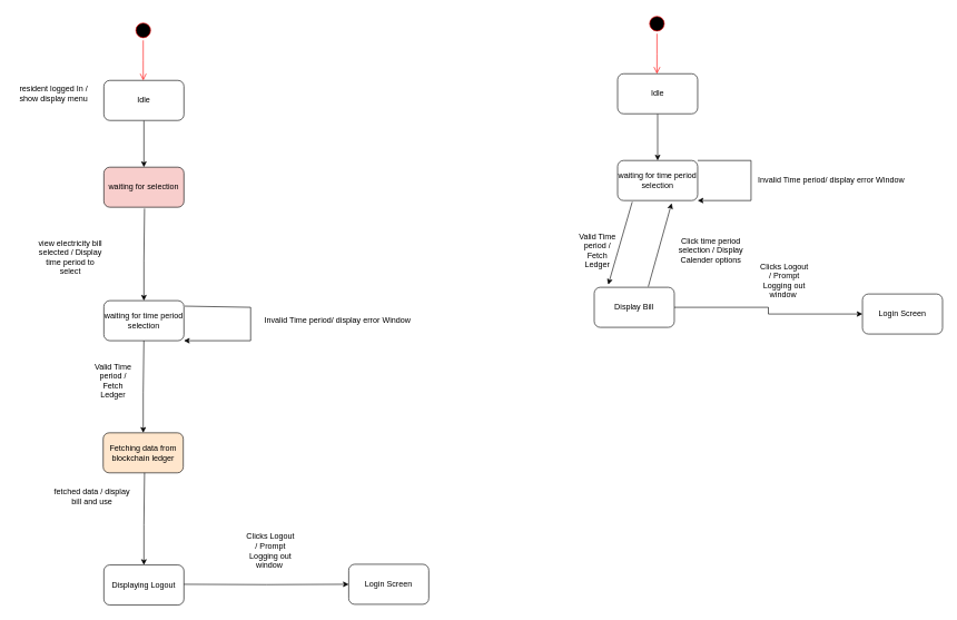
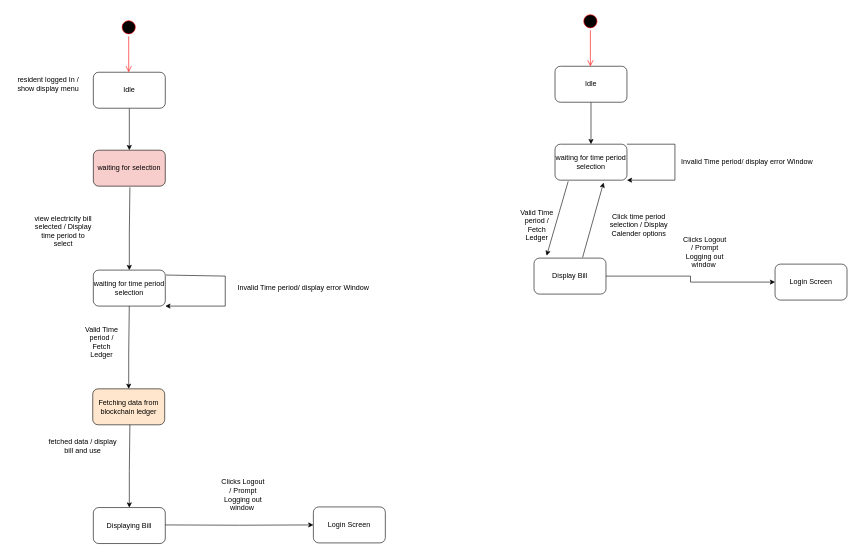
  <mxCell id="0" />
  <mxCell id="1" parent="0" />
  <mxCell id="2" style="edgeStyle=orthogonalEdgeStyle;rounded=0;orthogonalLoop=1;jettySize=auto;html=1;entryX=0.5;entryY=0;entryDx=0;entryDy=0;" edge="1" parent="1" source="3" target="4"><mxGeometry relative="1" as="geometry" /></mxCell>
  <mxCell id="3" value="Idle" style="rounded=1;whiteSpace=wrap;html=1;" vertex="1" parent="1"><mxGeometry x="155" y="120" width="120" height="60" as="geometry" /></mxCell>
  <mxCell id="4" value="waiting for selection" style="rounded=1;whiteSpace=wrap;html=1;fillColor=#f8cecc;" vertex="1" parent="1"><mxGeometry x="155" y="250" width="120" height="60" as="geometry" /></mxCell>
  <mxCell id="5" value="waiting for time period selection" style="rounded=1;whiteSpace=wrap;html=1;" vertex="1" parent="1"><mxGeometry x="155" y="450" width="120" height="60" as="geometry" /></mxCell>
  <mxCell id="6" value="" style="ellipse;html=1;shape=startState;fillColor=#000000;strokeColor=#ff0000;" vertex="1" parent="1"><mxGeometry x="199" y="30" width="30" height="30" as="geometry" /></mxCell>
  <mxCell id="7" value="" style="edgeStyle=orthogonalEdgeStyle;html=1;verticalAlign=bottom;endArrow=open;endSize=8;strokeColor=#ff0000;rounded=0;" edge="1" parent="1" source="6"><mxGeometry relative="1" as="geometry"><mxPoint x="214" y="120" as="targetPoint" /></mxGeometry></mxCell>
  <mxCell id="8" value="resident logged In / show display menu" style="text;html=1;strokeColor=none;fillColor=none;align=center;verticalAlign=middle;whiteSpace=wrap;rounded=0;" vertex="1" parent="1"><mxGeometry x="20" y="125" width="120" height="30" as="geometry" /></mxCell>
  <mxCell id="9" value="view electricity bill selected / Display time period to select" style="text;html=1;strokeColor=none;fillColor=none;align=center;verticalAlign=middle;whiteSpace=wrap;rounded=0;" vertex="1" parent="1"><mxGeometry x="55" y="370" width="100" height="30" as="geometry" /></mxCell>
  <mxCell id="10" value="" style="endArrow=classic;html=1;rounded=0;exitX=0.183;exitY=1.033;exitDx=0;exitDy=0;exitPerimeter=0;" edge="1" parent="1"><mxGeometry width="50" height="50" relative="1" as="geometry"><mxPoint x="215.96" y="311.98" as="sourcePoint" /><mxPoint x="215" y="450" as="targetPoint" /><Array as="points"><mxPoint x="215" y="390" /></Array></mxGeometry></mxCell>
  <mxCell id="11" value="Invalid Time period/ display error Window" style="text;html=1;align=center;verticalAlign=middle;resizable=0;points=[];autosize=1;strokeColor=none;fillColor=none;" vertex="1" parent="1"><mxGeometry x="385" y="470" width="240" height="20" as="geometry" /></mxCell>
  <mxCell id="12" value="" style="endArrow=classic;html=1;rounded=0;exitX=1.01;exitY=0.137;exitDx=0;exitDy=0;exitPerimeter=0;entryX=1;entryY=1;entryDx=0;entryDy=0;" edge="1" parent="1"><mxGeometry width="50" height="50" relative="1" as="geometry"><mxPoint x="276.2" y="458.22" as="sourcePoint" /><mxPoint x="275" y="510" as="targetPoint" /><Array as="points"><mxPoint x="375" y="460" /><mxPoint x="375" y="510" /></Array></mxGeometry></mxCell>
  <mxCell id="13" value="Valid Time period / Fetch Ledger" style="text;html=1;strokeColor=none;fillColor=none;align=center;verticalAlign=middle;whiteSpace=wrap;rounded=0;" vertex="1" parent="1"><mxGeometry x="139" y="555" width="60" height="30" as="geometry" /></mxCell>
  <mxCell id="14" value="Fetching data from blockchain ledger" style="rounded=1;whiteSpace=wrap;html=1;fillColor=#ffe6cc;" vertex="1" parent="1"><mxGeometry x="154" y="648.02" width="120" height="60" as="geometry" /></mxCell>
  <mxCell id="15" value="" style="endArrow=classic;html=1;rounded=0;exitX=0.183;exitY=1.033;exitDx=0;exitDy=0;exitPerimeter=0;" edge="1" parent="1"><mxGeometry width="50" height="50" relative="1" as="geometry"><mxPoint x="214.96" y="510" as="sourcePoint" /><mxPoint x="214" y="648.02" as="targetPoint" /><Array as="points"><mxPoint x="214" y="588.02" /></Array></mxGeometry></mxCell>
  <mxCell id="16" value="fetched data / display bill and use" style="text;html=1;strokeColor=none;fillColor=none;align=center;verticalAlign=middle;whiteSpace=wrap;rounded=0;" vertex="1" parent="1"><mxGeometry x="75" y="728.02" width="125" height="30" as="geometry" /></mxCell>
- <mxCell id="17" value="Displaying Logout" style="rounded=1;whiteSpace=wrap;html=1;" vertex="1" parent="1"><mxGeometry x="155" y="846.04" width="120" height="60" as="geometry" /></mxCell>
+ <mxCell id="17" value="Displaying Bill" style="rounded=1;whiteSpace=wrap;html=1;" vertex="1" parent="1"><mxGeometry x="155" y="846.04" width="120" height="60" as="geometry" /></mxCell>
  <mxCell id="18" value="" style="endArrow=classic;html=1;rounded=0;exitX=0.183;exitY=1.033;exitDx=0;exitDy=0;exitPerimeter=0;" edge="1" parent="1"><mxGeometry width="50" height="50" relative="1" as="geometry"><mxPoint x="215.96" y="708.02" as="sourcePoint" /><mxPoint x="215" y="846.04" as="targetPoint" /><Array as="points"><mxPoint x="215" y="786.04" /></Array></mxGeometry></mxCell>
  <mxCell id="19" style="edgeStyle=orthogonalEdgeStyle;rounded=0;orthogonalLoop=1;jettySize=auto;html=1;entryX=0;entryY=0.5;entryDx=0;entryDy=0;" edge="1" parent="1" target="20"><mxGeometry relative="1" as="geometry"><mxPoint x="275" y="875" as="sourcePoint" /></mxGeometry></mxCell>
  <mxCell id="20" value="Login Screen" style="rounded=1;whiteSpace=wrap;html=1;" vertex="1" parent="1"><mxGeometry x="522" y="845" width="120" height="60" as="geometry" /></mxCell>
  <mxCell id="21" value="Clicks Logout / Prompt Logging out window&amp;nbsp;" style="text;html=1;strokeColor=none;fillColor=none;align=center;verticalAlign=middle;whiteSpace=wrap;rounded=0;" vertex="1" parent="1"><mxGeometry x="365" y="805" width="80" height="40" as="geometry" /></mxCell>
  <mxCell id="22" style="edgeStyle=orthogonalEdgeStyle;rounded=0;orthogonalLoop=1;jettySize=auto;html=1;entryX=0.5;entryY=0;entryDx=0;entryDy=0;" edge="1" parent="1" source="23" target="24"><mxGeometry relative="1" as="geometry" /></mxCell>
  <mxCell id="23" value="Idle" style="rounded=1;whiteSpace=wrap;html=1;" vertex="1" parent="1"><mxGeometry x="925" y="110" width="120" height="60" as="geometry" /></mxCell>
  <mxCell id="24" value="waiting for time period selection" style="rounded=1;whiteSpace=wrap;html=1;" vertex="1" parent="1"><mxGeometry x="925" y="240" width="120" height="60" as="geometry" /></mxCell>
  <mxCell id="25" style="edgeStyle=orthogonalEdgeStyle;rounded=0;orthogonalLoop=1;jettySize=auto;html=1;entryX=0;entryY=0.5;entryDx=0;entryDy=0;" edge="1" parent="1" source="26" target="34"><mxGeometry relative="1" as="geometry" /></mxCell>
  <mxCell id="26" value="Display Bill" style="rounded=1;whiteSpace=wrap;html=1;" vertex="1" parent="1"><mxGeometry x="890" y="430" width="120" height="60" as="geometry" /></mxCell>
  <mxCell id="27" value="" style="ellipse;html=1;shape=startState;fillColor=#000000;strokeColor=#ff0000;" vertex="1" parent="1"><mxGeometry x="969" width="30" height="30" as="geometry" y="20" /></mxCell>
  <mxCell id="28" value="" style="edgeStyle=orthogonalEdgeStyle;html=1;verticalAlign=bottom;endArrow=open;endSize=8;strokeColor=#ff0000;rounded=0;" edge="1" parent="1" source="27"><mxGeometry relative="1" as="geometry"><mxPoint x="984" y="110" as="targetPoint" /></mxGeometry></mxCell>
  <mxCell id="29" value="Valid Time period / Fetch Ledger" style="text;html=1;strokeColor=none;fillColor=none;align=center;verticalAlign=middle;whiteSpace=wrap;rounded=0;" vertex="1" parent="1"><mxGeometry x="865" y="360" width="60" height="30" as="geometry" /></mxCell>
  <mxCell id="30" value="" style="endArrow=classic;html=1;rounded=0;exitX=0.183;exitY=1.033;exitDx=0;exitDy=0;exitPerimeter=0;entryX=0.175;entryY=-0.067;entryDx=0;entryDy=0;entryPerimeter=0;" edge="1" parent="1" source="24" target="26"><mxGeometry width="50" height="50" relative="1" as="geometry"><mxPoint x="945" y="360" as="sourcePoint" /><mxPoint x="995" y="310" as="targetPoint" /></mxGeometry></mxCell>
  <mxCell id="31" value="" style="endArrow=classic;html=1;rounded=0;entryX=0.675;entryY=1.067;entryDx=0;entryDy=0;entryPerimeter=0;exitX=0.675;exitY=-0.017;exitDx=0;exitDy=0;exitPerimeter=0;" edge="1" parent="1" source="26" target="24"><mxGeometry width="50" height="50" relative="1" as="geometry"><mxPoint x="1006" y="370" as="sourcePoint" /><mxPoint x="1035" y="320" as="targetPoint" /></mxGeometry></mxCell>
  <mxCell id="32" value="Invalid Time period/ display error Window" style="text;html=1;align=center;verticalAlign=middle;resizable=0;points=[];autosize=1;strokeColor=none;fillColor=none;" vertex="1" parent="1"><mxGeometry x="1125" y="260" width="240" height="20" as="geometry" /></mxCell>
  <mxCell id="33" value="" style="endArrow=classic;html=1;rounded=0;exitX=1;exitY=0;exitDx=0;exitDy=0;entryX=1;entryY=1;entryDx=0;entryDy=0;" edge="1" parent="1" source="24" target="24"><mxGeometry width="50" height="50" relative="1" as="geometry"><mxPoint x="1055" y="260" as="sourcePoint" /><mxPoint x="1115" y="300" as="targetPoint" /><Array as="points"><mxPoint x="1125" y="240" /><mxPoint x="1125" y="300" /></Array></mxGeometry></mxCell>
  <mxCell id="34" value="Login Screen" style="rounded=1;whiteSpace=wrap;html=1;" vertex="1" parent="1"><mxGeometry x="1292" y="440" width="120" height="60" as="geometry" /></mxCell>
  <mxCell id="35" value="Clicks Logout / Prompt Logging out window&amp;nbsp;" style="text;html=1;strokeColor=none;fillColor=none;align=center;verticalAlign=middle;whiteSpace=wrap;rounded=0;" vertex="1" parent="1"><mxGeometry x="1135" y="400" width="80" height="40" as="geometry" /></mxCell>
  <mxCell id="36" value="Click time period selection / Display Calender options" style="text;html=1;strokeColor=none;fillColor=none;align=center;verticalAlign=middle;whiteSpace=wrap;rounded=0;" vertex="1" parent="1"><mxGeometry x="1015" y="335" width="100" height="80" as="geometry" /></mxCell>
